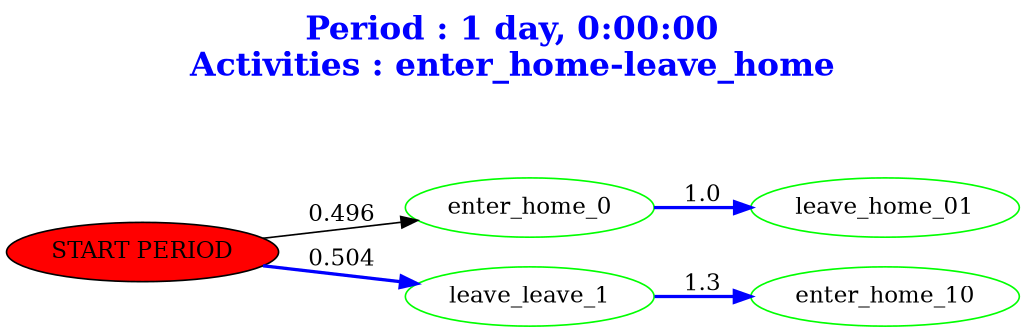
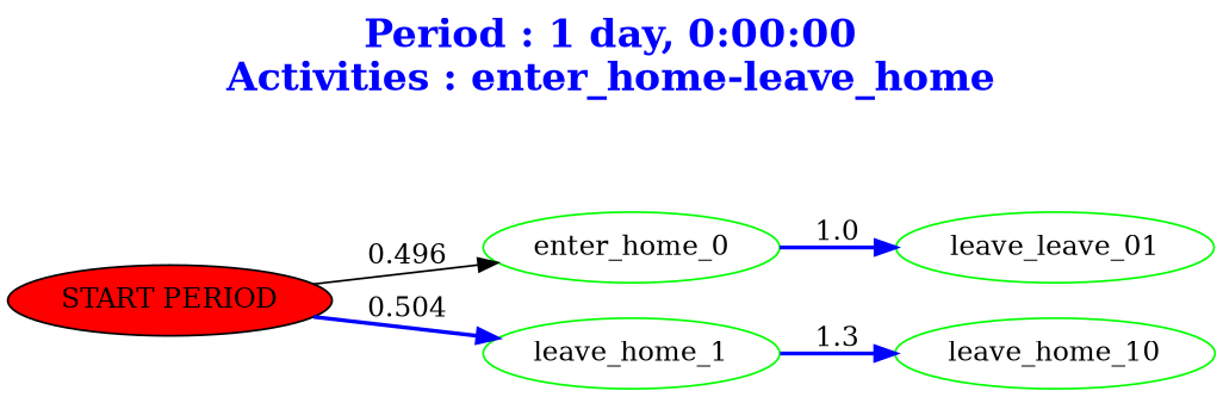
  digraph {
    fontcolor=blue
    fontname="times-bold"
    fontsize="20 "
    label="Period : 1 day, 0:00:00\nActivities : enter_home-leave_home\n"
    labelloc=t
    rankdir=LR
    node [color=green]
    edge [color=blue penwidth=2 weight=1.0]
    "START PERIOD" [color=black fillcolor=red style=filled]
    enter_home_0
-   leave_home_1 [label=leave_leave_1]
-   leave_home_01
-   enter_home_10
+   leave_home_1
+   leave_home_01 [label=leave_leave_01]
+   enter_home_10 [label=leave_home_10]
    "START PERIOD" -> enter_home_0 [color=black label=0.496 penwidth=1 weight=0.496]
    "START PERIOD" -> leave_home_1 [label=0.504 weight=0.504]
    enter_home_0 -> leave_home_01 [label=1.0]
    leave_home_1 -> enter_home_10 [label=1.3]
  }
